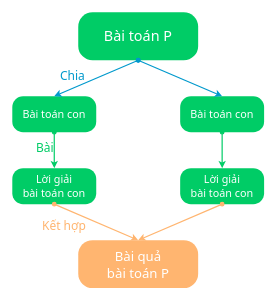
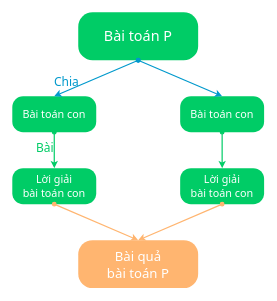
  <mxCell id="0" />
  <mxCell id="1" parent="0" />
  <mxCell id="2" value="Bài toán P" style="rounded=1;whiteSpace=wrap;html=1;fontFamily=Noto Sans;fontSize=24;fillColor=#00cc66;strokeColor=none;fontColor=#FFFFFF;arcSize=30;fontSource=https%3A%2F%2Ffonts.googleapis.com%2Fcss%3Ffamily%3DNoto%2BSans;" parent="1" vertex="1"><mxGeometry x="130" y="20" width="200" height="80" as="geometry" /></mxCell>
  <mxCell id="3" value="Bài toán con" style="rounded=1;whiteSpace=wrap;html=1;fontFamily=Noto Sans;fontSize=18;fontColor=#FFFFFF;strokeColor=none;fillColor=#00CC66;arcSize=30;fontSource=https%3A%2F%2Ffonts.googleapis.com%2Fcss%3Ffamily%3DNoto%2BSans;" parent="1" vertex="1"><mxGeometry x="20" y="160" width="140" height="60" as="geometry" /></mxCell>
  <mxCell id="4" value="Bài toán con" style="rounded=1;whiteSpace=wrap;html=1;fontFamily=Noto Sans;fontSize=18;fontColor=#FFFFFF;strokeColor=none;fillColor=#00CC66;arcSize=30;fontSource=https%3A%2F%2Ffonts.googleapis.com%2Fcss%3Ffamily%3DNoto%2BSans;" parent="1" vertex="1"><mxGeometry x="300" y="160" width="140" height="60" as="geometry" /></mxCell>
  <mxCell id="5" value="Lời giải&lt;div&gt;bài toán con&lt;/div&gt;" style="rounded=1;whiteSpace=wrap;html=1;fontFamily=Noto Sans;fontSize=18;fontColor=#FFFFFF;strokeColor=none;fillColor=#00CC66;imageHeight=24;arcSize=30;fontSource=https%3A%2F%2Ffonts.googleapis.com%2Fcss%3Ffamily%3DNoto%2BSans;" parent="1" vertex="1"><mxGeometry x="20" y="280" width="140" height="60" as="geometry" /></mxCell>
  <mxCell id="6" value="Bài quả&lt;div style=&quot;font-size: 22px;&quot;&gt;bài toán P&lt;/div&gt;" style="rounded=1;whiteSpace=wrap;html=1;fontFamily=Noto Sans;fontSize=22;fontColor=#FFFFFF;strokeColor=none;fillColor=#FFB570;arcSize=30;fontSource=https%3A%2F%2Ffonts.googleapis.com%2Fcss%3Ffamily%3DNoto%2BSans;" parent="1" vertex="1"><mxGeometry x="130" y="400" width="200" height="80" as="geometry" /></mxCell>
  <mxCell id="7" value="" style="endArrow=classic;html=1;rounded=1;fontFamily=Noto Sans;fontSize=18;fontColor=#FFFFFF;strokeColor=#00CC66;strokeWidth=2;exitX=0.5;exitY=1;exitDx=0;exitDy=0;entryX=0.5;entryY=0;entryDx=0;entryDy=0;curved=0;fontSource=https%3A%2F%2Ffonts.googleapis.com%2Fcss%3Ffamily%3DNoto%2BSans;startArrow=oval;startFill=1;" parent="1" source="3" target="5" edge="1"><mxGeometry width="50" height="50" relative="1" as="geometry"><mxPoint x="45" y="300" as="sourcePoint" /><mxPoint x="90" y="260" as="targetPoint" /></mxGeometry></mxCell>
  <mxCell id="8" value="" style="endArrow=classic;html=1;rounded=0;fontFamily=Noto Sans;fontSize=18;fontColor=#FFFFFF;strokeColor=#FFB570;strokeWidth=2;exitX=0.5;exitY=1;exitDx=0;exitDy=0;entryX=0.5;entryY=0;entryDx=0;entryDy=0;fontSource=https%3A%2F%2Ffonts.googleapis.com%2Fcss%3Ffamily%3DNoto%2BSans;startArrow=oval;startFill=1;" parent="1" source="5" target="6" edge="1"><mxGeometry width="50" height="50" relative="1" as="geometry"><mxPoint x="75" y="350" as="sourcePoint" /><mxPoint x="55" y="380" as="targetPoint" /></mxGeometry></mxCell>
  <mxCell id="9" value="" style="endArrow=classic;html=1;rounded=1;fontFamily=Noto Sans;fontSize=18;fontColor=#FFFFFF;strokeColor=#00CC66;strokeWidth=2;exitX=0.5;exitY=1;exitDx=0;exitDy=0;entryX=0.5;entryY=0;entryDx=0;entryDy=0;curved=0;fontSource=https%3A%2F%2Ffonts.googleapis.com%2Fcss%3Ffamily%3DNoto%2BSans;startArrow=oval;startFill=1;" parent="1" source="4" target="12" edge="1"><mxGeometry width="50" height="50" relative="1" as="geometry"><mxPoint x="95" y="350" as="sourcePoint" /><mxPoint x="370" y="260" as="targetPoint" /></mxGeometry></mxCell>
  <mxCell id="10" value="" style="endArrow=classic;html=1;rounded=0;fontFamily=Noto Sans;fontSize=18;fontColor=#FFFFFF;strokeColor=#0099CC;strokeWidth=2;exitX=0.5;exitY=1;exitDx=0;exitDy=0;entryX=0.5;entryY=0;entryDx=0;entryDy=0;fontSource=https%3A%2F%2Ffonts.googleapis.com%2Fcss%3Ffamily%3DNoto%2BSans;startArrow=oval;startFill=1;" parent="1" source="2" target="4" edge="1"><mxGeometry width="50" height="50" relative="1" as="geometry"><mxPoint x="175" y="430" as="sourcePoint" /><mxPoint x="155" y="460" as="targetPoint" /></mxGeometry></mxCell>
  <mxCell id="11" value="" style="endArrow=classic;html=1;rounded=0;fontFamily=Noto Sans;fontSize=18;fontColor=#FFFFFF;strokeColor=#0099CC;strokeWidth=2;exitX=0.5;exitY=1;exitDx=0;exitDy=0;entryX=0.5;entryY=0;entryDx=0;entryDy=0;fontSource=https%3A%2F%2Ffonts.googleapis.com%2Fcss%3Ffamily%3DNoto%2BSans;startArrow=oval;startFill=1;" parent="1" source="2" target="3" edge="1"><mxGeometry width="50" height="50" relative="1" as="geometry"><mxPoint x="185" y="440" as="sourcePoint" /><mxPoint x="165" y="470" as="targetPoint" /></mxGeometry></mxCell>
  <mxCell id="12" value="Lời giải&lt;div&gt;bài toán con&lt;/div&gt;" style="rounded=1;whiteSpace=wrap;html=1;fontFamily=Noto Sans;fontSize=18;fontColor=#FFFFFF;strokeColor=none;fillColor=#00CC66;imageHeight=24;arcSize=30;fontSource=https%3A%2F%2Ffonts.googleapis.com%2Fcss%3Ffamily%3DNoto%2BSans;" parent="1" vertex="1"><mxGeometry x="300" y="280" width="140" height="60" as="geometry" /></mxCell>
  <mxCell id="13" value="" style="endArrow=classic;html=1;rounded=0;fontFamily=Noto Sans;fontSize=18;fontColor=#FFFFFF;strokeColor=#FFB570;strokeWidth=2;exitX=0.5;exitY=1;exitDx=0;exitDy=0;entryX=0.5;entryY=0;entryDx=0;entryDy=0;fontSource=https%3A%2F%2Ffonts.googleapis.com%2Fcss%3Ffamily%3DNoto%2BSans;startArrow=oval;startFill=1;" parent="1" source="12" target="6" edge="1"><mxGeometry width="50" height="50" relative="1" as="geometry"><mxPoint x="100" y="330" as="sourcePoint" /><mxPoint x="240" y="370" as="targetPoint" /></mxGeometry></mxCell>
- <mxCell id="14" value="Chia" style="text;html=1;align=left;verticalAlign=middle;whiteSpace=wrap;rounded=0;fontColor=#0099CC;fontFamily=Noto Sans;fontSource=https%3A%2F%2Ffonts.googleapis.com%2Fcss%3Ffamily%3DNoto%2BSans;fontSize=20;textDirection=ltr;labelPosition=center;verticalLabelPosition=middle;spacing=0;" parent="1" vertex="1"><mxGeometry x="100" y="110" width="80" height="30" as="geometry" /></mxCell>
+ <mxCell id="14" value="Chia" style="text;html=1;align=left;verticalAlign=middle;whiteSpace=wrap;rounded=0;fontColor=#0099CC;fontFamily=Noto Sans;fontSource=https%3A%2F%2Ffonts.googleapis.com%2Fcss%3Ffamily%3DNoto%2BSans;fontSize=20;textDirection=ltr;labelPosition=center;verticalLabelPosition=middle;spacing=0;" parent="1" vertex="1"><mxGeometry x="90" y="120" width="80" height="30" as="geometry" /></mxCell>
  <mxCell id="15" value="Bài" style="text;html=1;align=left;verticalAlign=middle;whiteSpace=wrap;rounded=0;fontColor=#00CC66;fontFamily=Noto Sans;fontSource=https%3A%2F%2Ffonts.googleapis.com%2Fcss%3Ffamily%3DNoto%2BSans;fontSize=20;textDirection=ltr;labelPosition=center;verticalLabelPosition=middle;spacing=0;" parent="1" vertex="1"><mxGeometry x="60" y="230" width="80" height="30" as="geometry" /></mxCell>
- <mxCell id="16" value="Kết hợp" style="text;html=1;align=left;verticalAlign=middle;whiteSpace=wrap;rounded=0;fontColor=#FFB570;fontFamily=Noto Sans;fontSource=https%3A%2F%2Ffonts.googleapis.com%2Fcss%3Ffamily%3DNoto%2BSans;fontSize=20;textDirection=ltr;labelPosition=center;verticalLabelPosition=middle;spacing=0;" parent="1" vertex="1"><mxGeometry x="70" y="360" width="80" height="30" as="geometry" /></mxCell>
